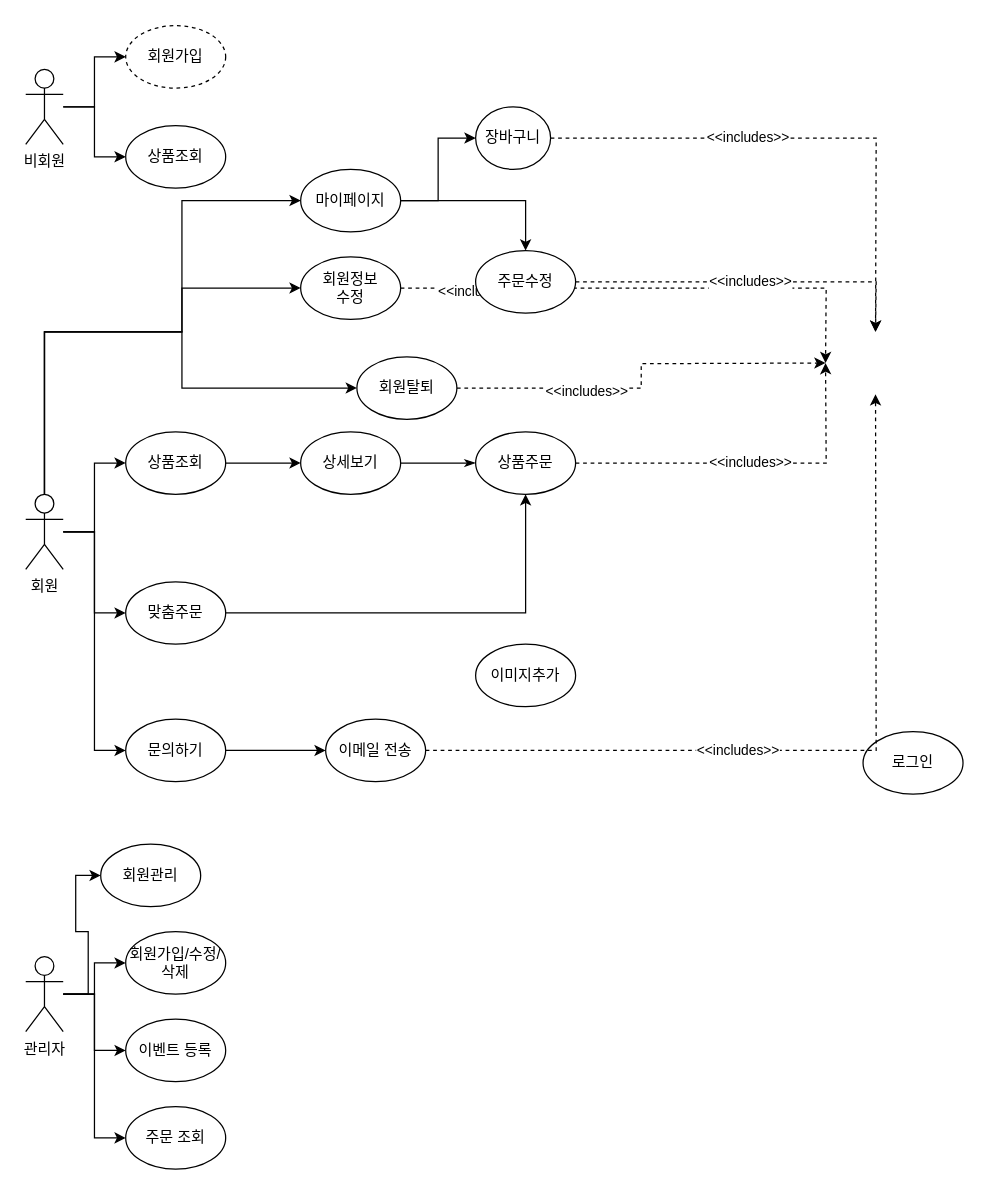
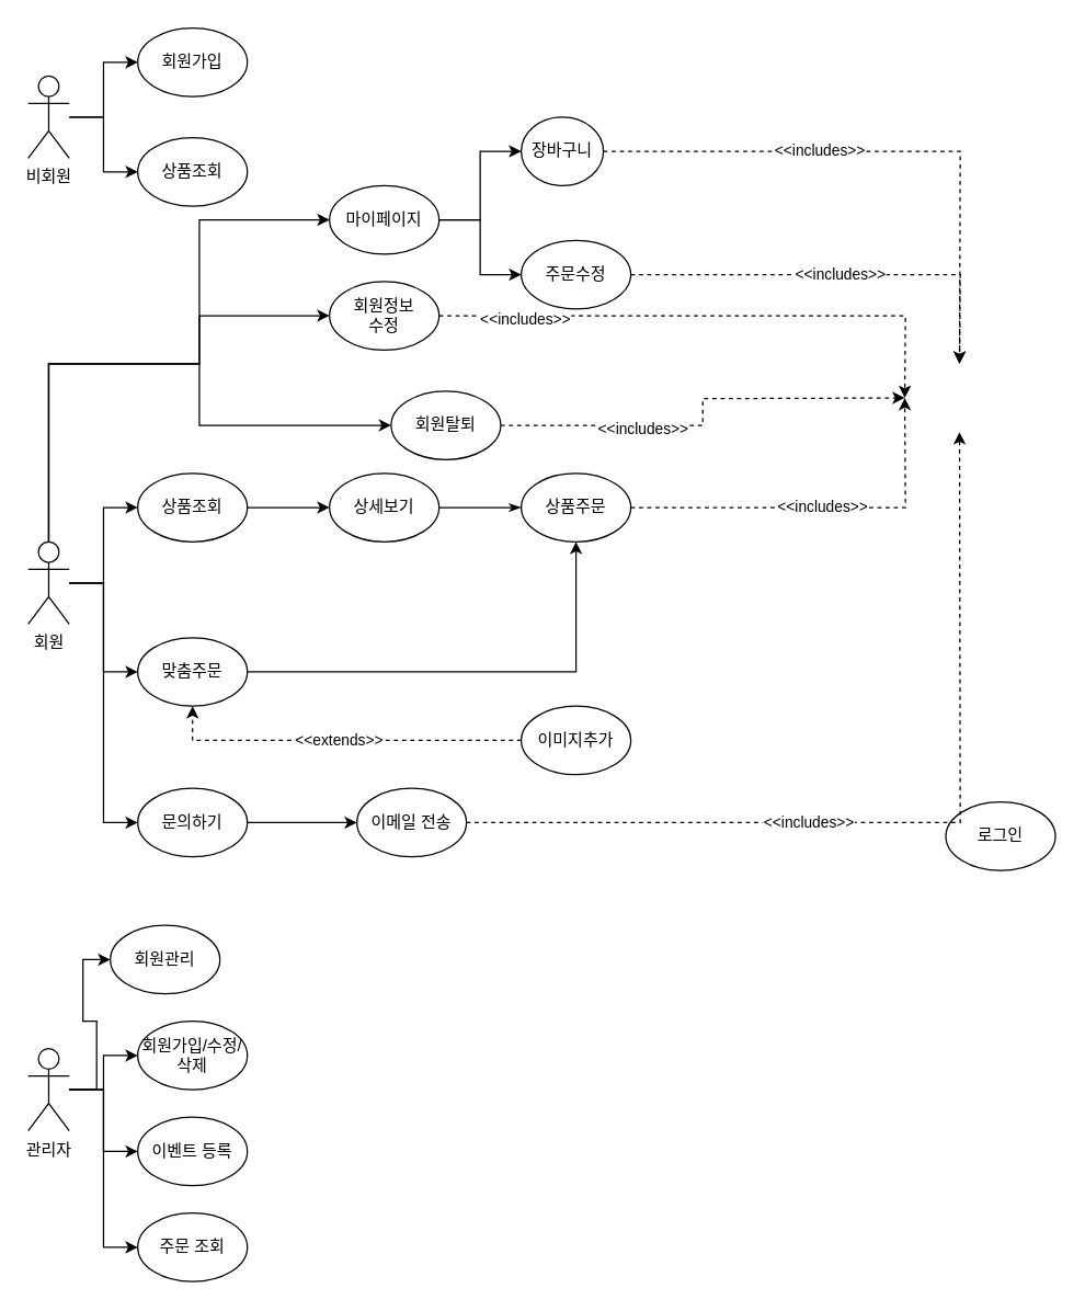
  <mxCell id="0" />
  <mxCell id="1" parent="0" />
  <mxCell id="2" style="edgeStyle=orthogonalEdgeStyle;rounded=0;orthogonalLoop=1;jettySize=auto;html=1;entryX=0;entryY=0.5;entryDx=0;entryDy=0;endArrow=classic;endFill=1;" edge="1" parent="1" source="4" target="31"><mxGeometry relative="1" as="geometry" /></mxCell>
  <mxCell id="3" style="edgeStyle=orthogonalEdgeStyle;rounded=0;orthogonalLoop=1;jettySize=auto;html=1;endArrow=classic;endFill=1;" edge="1" parent="1" source="4" target="22"><mxGeometry relative="1" as="geometry" /></mxCell>
  <mxCell id="4" value="비회원&lt;br&gt;" style="shape=umlActor;verticalLabelPosition=bottom;verticalAlign=top;html=1;outlineConnect=0;" vertex="1" parent="1"><mxGeometry x="20" y="55" width="30" height="60" as="geometry" /></mxCell>
  <mxCell id="5" style="edgeStyle=orthogonalEdgeStyle;rounded=0;orthogonalLoop=1;jettySize=auto;html=1;entryX=0;entryY=0.5;entryDx=0;entryDy=0;endArrow=classic;endFill=1;" edge="1" parent="1" source="9" target="21"><mxGeometry relative="1" as="geometry" /></mxCell>
  <mxCell id="6" style="edgeStyle=orthogonalEdgeStyle;rounded=0;orthogonalLoop=1;jettySize=auto;html=1;entryX=0;entryY=0.5;entryDx=0;entryDy=0;endArrow=classic;endFill=1;" edge="1" parent="1" source="9" target="20"><mxGeometry relative="1" as="geometry" /></mxCell>
  <mxCell id="7" style="edgeStyle=orthogonalEdgeStyle;rounded=0;orthogonalLoop=1;jettySize=auto;html=1;entryX=0;entryY=0.5;entryDx=0;entryDy=0;endArrow=classic;endFill=1;" edge="1" parent="1" source="9" target="19"><mxGeometry relative="1" as="geometry" /></mxCell>
  <mxCell id="8" style="edgeStyle=orthogonalEdgeStyle;rounded=0;orthogonalLoop=1;jettySize=auto;html=1;entryX=0;entryY=0.5;entryDx=0;entryDy=0;endArrow=classic;endFill=1;" edge="1" parent="1" source="9" target="39"><mxGeometry relative="1" as="geometry" /></mxCell>
  <mxCell id="9" value="관리자" style="shape=umlActor;verticalLabelPosition=bottom;verticalAlign=top;html=1;outlineConnect=0;" vertex="1" parent="1"><mxGeometry x="20" y="765" width="30" height="60" as="geometry" /></mxCell>
  <mxCell id="10" style="edgeStyle=orthogonalEdgeStyle;rounded=0;orthogonalLoop=1;jettySize=auto;html=1;entryX=0;entryY=0.5;entryDx=0;entryDy=0;" edge="1" parent="1" source="16" target="26"><mxGeometry relative="1" as="geometry" /></mxCell>
  <mxCell id="11" style="edgeStyle=orthogonalEdgeStyle;rounded=0;orthogonalLoop=1;jettySize=auto;html=1;entryX=0;entryY=0.5;entryDx=0;entryDy=0;" edge="1" parent="1" source="16" target="24"><mxGeometry relative="1" as="geometry" /></mxCell>
  <mxCell id="12" style="edgeStyle=orthogonalEdgeStyle;rounded=0;orthogonalLoop=1;jettySize=auto;html=1;entryX=0;entryY=0.5;entryDx=0;entryDy=0;" edge="1" parent="1" source="16" target="18"><mxGeometry relative="1" as="geometry" /></mxCell>
  <mxCell id="13" style="edgeStyle=orthogonalEdgeStyle;rounded=0;orthogonalLoop=1;jettySize=auto;html=1;entryX=0;entryY=0.5;entryDx=0;entryDy=0;endArrow=classic;endFill=1;" edge="1" parent="1" source="16" target="42"><mxGeometry relative="1" as="geometry"><Array as="points"><mxPoint x="35" y="265" /><mxPoint x="145" y="265" /><mxPoint x="145" y="160" /></Array></mxGeometry></mxCell>
  <mxCell id="14" style="edgeStyle=orthogonalEdgeStyle;rounded=0;orthogonalLoop=1;jettySize=auto;html=1;entryX=0;entryY=0.5;entryDx=0;entryDy=0;endArrow=classic;endFill=1;" edge="1" parent="1" source="16" target="34"><mxGeometry relative="1" as="geometry"><Array as="points"><mxPoint x="35" y="265" /><mxPoint x="145" y="265" /><mxPoint x="145" y="230" /></Array></mxGeometry></mxCell>
  <mxCell id="15" style="edgeStyle=orthogonalEdgeStyle;rounded=0;orthogonalLoop=1;jettySize=auto;html=1;entryX=0;entryY=0.5;entryDx=0;entryDy=0;endArrow=classic;endFill=1;" edge="1" parent="1" source="16" target="29"><mxGeometry relative="1" as="geometry"><Array as="points"><mxPoint x="35" y="265" /><mxPoint x="145" y="265" /><mxPoint x="145" y="310" /></Array></mxGeometry></mxCell>
  <mxCell id="16" value="회원" style="shape=umlActor;verticalLabelPosition=bottom;verticalAlign=top;html=1;outlineConnect=0;" vertex="1" parent="1"><mxGeometry x="20" y="395" width="30" height="60" as="geometry" /></mxCell>
  <mxCell id="17" value="" style="edgeStyle=orthogonalEdgeStyle;rounded=0;orthogonalLoop=1;jettySize=auto;html=1;endArrow=classic;endFill=1;" edge="1" parent="1" source="18" target="48"><mxGeometry relative="1" as="geometry" /></mxCell>
  <mxCell id="18" value="문의하기" style="ellipse;whiteSpace=wrap;html=1;" vertex="1" parent="1"><mxGeometry x="100" y="575" width="80" height="50" as="geometry" /></mxCell>
  <mxCell id="19" value="이벤트 등록" style="ellipse;whiteSpace=wrap;html=1;" vertex="1" parent="1"><mxGeometry x="100" y="815" width="80" height="50" as="geometry" /></mxCell>
  <mxCell id="20" value="회원가입/수정/삭제" style="ellipse;whiteSpace=wrap;html=1;" vertex="1" parent="1"><mxGeometry x="100" y="745" width="80" height="50" as="geometry" /></mxCell>
  <mxCell id="21" value="회원관리" style="ellipse;whiteSpace=wrap;html=1;" vertex="1" parent="1"><mxGeometry x="80" y="675" width="80" height="50" as="geometry" /></mxCell>
  <mxCell id="22" value="상품조회" style="ellipse;whiteSpace=wrap;html=1;" vertex="1" parent="1"><mxGeometry x="100" y="100" width="80" height="50" as="geometry" /></mxCell>
  <mxCell id="23" style="edgeStyle=orthogonalEdgeStyle;rounded=0;orthogonalLoop=1;jettySize=auto;html=1;entryX=0.5;entryY=1;entryDx=0;entryDy=0;endArrow=classic;endFill=1;" edge="1" parent="1" source="24" target="38"><mxGeometry relative="1" as="geometry" /></mxCell>
  <mxCell id="24" value="맞춤주문" style="ellipse;whiteSpace=wrap;html=1;" vertex="1" parent="1"><mxGeometry x="100" y="465" width="80" height="50" as="geometry" /></mxCell>
  <mxCell id="25" value="" style="edgeStyle=orthogonalEdgeStyle;rounded=0;orthogonalLoop=1;jettySize=auto;html=1;endArrow=classic;endFill=1;" edge="1" parent="1" source="26" target="36"><mxGeometry relative="1" as="geometry" /></mxCell>
  <mxCell id="26" value="상품조회&lt;br&gt;" style="ellipse;whiteSpace=wrap;html=1;" vertex="1" parent="1"><mxGeometry x="100" y="345" width="80" height="50" as="geometry" /></mxCell>
  <mxCell id="27" style="edgeStyle=orthogonalEdgeStyle;rounded=0;orthogonalLoop=1;jettySize=auto;html=1;entryX=0;entryY=0.5;entryDx=0;entryDy=0;dashed=1;endArrow=classic;endFill=1;" edge="1" parent="1" source="29"><mxGeometry relative="1" as="geometry"><mxPoint x="660" y="290" as="targetPoint" /></mxGeometry></mxCell>
  <mxCell id="28" value="&amp;lt;&amp;lt;includes&amp;gt;&amp;gt;" style="edgeLabel;html=1;align=center;verticalAlign=middle;resizable=0;points=[];" vertex="1" connectable="0" parent="27"><mxGeometry x="-0.344" y="-2" relative="1" as="geometry"><mxPoint as="offset" /></mxGeometry></mxCell>
  <mxCell id="29" value="회원탈퇴" style="ellipse;whiteSpace=wrap;html=1;" vertex="1" parent="1"><mxGeometry x="285" y="285" width="80" height="50" as="geometry" /></mxCell>
  <mxCell id="30" value="로그인" style="ellipse;whiteSpace=wrap;html=1;" vertex="1" parent="1"><mxGeometry x="690" y="585" width="80" height="50" as="geometry" /></mxCell>
- <mxCell id="31" value="회원가입" style="ellipse;whiteSpace=wrap;html=1;dashed=1;" vertex="1" parent="1"><mxGeometry x="100" width="80" height="50" as="geometry" y="20" /></mxCell>
+ <mxCell id="31" value="회원가입" style="ellipse;whiteSpace=wrap;html=1;" vertex="1" parent="1"><mxGeometry x="100" width="80" height="50" as="geometry" y="20" /></mxCell>
  <mxCell id="32" style="edgeStyle=orthogonalEdgeStyle;rounded=0;orthogonalLoop=1;jettySize=auto;html=1;entryX=0;entryY=0.5;entryDx=0;entryDy=0;dashed=1;endArrow=classic;endFill=1;" edge="1" parent="1" source="34"><mxGeometry relative="1" as="geometry"><mxPoint x="660" y="290" as="targetPoint" /></mxGeometry></mxCell>
  <mxCell id="33" value="&amp;lt;&amp;lt;includes&amp;gt;&amp;gt;" style="edgeLabel;html=1;align=center;verticalAlign=middle;resizable=0;points=[];" vertex="1" connectable="0" parent="32"><mxGeometry x="-0.69" y="-2" relative="1" as="geometry"><mxPoint as="offset" /></mxGeometry></mxCell>
  <mxCell id="34" value="회원정보&lt;br&gt;수정" style="ellipse;whiteSpace=wrap;html=1;" vertex="1" parent="1"><mxGeometry x="240" y="205" width="80" height="50" as="geometry" /></mxCell>
  <mxCell id="35" value="" style="edgeStyle=orthogonalEdgeStyle;rounded=0;orthogonalLoop=1;jettySize=auto;html=1;endArrow=classicThin;endFill=1;" edge="1" parent="1" source="36" target="38"><mxGeometry relative="1" as="geometry" /></mxCell>
  <mxCell id="36" value="상세보기" style="ellipse;whiteSpace=wrap;html=1;" vertex="1" parent="1"><mxGeometry x="240" y="345" width="80" height="50" as="geometry" /></mxCell>
  <mxCell id="37" value="&amp;lt;&amp;lt;includes&amp;gt;&amp;gt;" style="edgeStyle=orthogonalEdgeStyle;rounded=0;orthogonalLoop=1;jettySize=auto;html=1;entryX=0;entryY=0.5;entryDx=0;entryDy=0;endArrow=classic;endFill=1;dashed=1;" edge="1" parent="1" source="38"><mxGeometry relative="1" as="geometry"><mxPoint x="660" y="290" as="targetPoint" /></mxGeometry></mxCell>
  <mxCell id="38" value="상품주문" style="ellipse;whiteSpace=wrap;html=1;" vertex="1" parent="1"><mxGeometry x="380" y="345" width="80" height="50" as="geometry" /></mxCell>
  <mxCell id="39" value="주문 조회" style="ellipse;whiteSpace=wrap;html=1;" vertex="1" parent="1"><mxGeometry x="100" y="885" width="80" height="50" as="geometry" /></mxCell>
  <mxCell id="40" value="" style="edgeStyle=orthogonalEdgeStyle;rounded=0;orthogonalLoop=1;jettySize=auto;html=1;endArrow=classic;endFill=1;" edge="1" parent="1" source="42" target="44"><mxGeometry relative="1" as="geometry" /></mxCell>
  <mxCell id="41" value="" style="edgeStyle=orthogonalEdgeStyle;rounded=0;orthogonalLoop=1;jettySize=auto;html=1;endArrow=classic;endFill=1;" edge="1" parent="1" source="42" target="46"><mxGeometry relative="1" as="geometry" /></mxCell>
  <mxCell id="42" value="마이페이지" style="ellipse;whiteSpace=wrap;html=1;" vertex="1" parent="1"><mxGeometry x="240" y="135" width="80" height="50" as="geometry" /></mxCell>
  <mxCell id="43" value="&amp;lt;&amp;lt;includes&amp;gt;&amp;gt;" style="edgeStyle=orthogonalEdgeStyle;rounded=0;orthogonalLoop=1;jettySize=auto;html=1;endArrow=classic;endFill=1;dashed=1;" edge="1" parent="1" source="44"><mxGeometry x="-0.24" relative="1" as="geometry"><mxPoint x="700" y="265" as="targetPoint" /><mxPoint as="offset" /></mxGeometry></mxCell>
  <mxCell id="44" value="장바구니" style="ellipse;whiteSpace=wrap;html=1;" vertex="1" parent="1"><mxGeometry x="380" y="85" width="60" height="50" as="geometry" /></mxCell>
  <mxCell id="45" value="&amp;lt;&amp;lt;includes&amp;gt;&amp;gt;" style="edgeStyle=orthogonalEdgeStyle;rounded=0;orthogonalLoop=1;jettySize=auto;html=1;entryX=0.5;entryY=0;entryDx=0;entryDy=0;endArrow=classic;endFill=1;dashed=1;" edge="1" parent="1" source="46"><mxGeometry relative="1" as="geometry"><mxPoint x="700" y="265" as="targetPoint" /></mxGeometry></mxCell>
- <mxCell id="46" value="주문수정" style="ellipse;whiteSpace=wrap;html=1;" vertex="1" parent="1"><mxGeometry x="380" y="200" width="80" height="50" as="geometry" /></mxCell>
+ <mxCell id="46" value="주문수정" style="ellipse;whiteSpace=wrap;html=1;" vertex="1" parent="1"><mxGeometry x="380" y="175" width="80" height="50" as="geometry" /></mxCell>
  <mxCell id="47" value="&amp;lt;&amp;lt;includes&amp;gt;&amp;gt;" style="edgeStyle=orthogonalEdgeStyle;rounded=0;orthogonalLoop=1;jettySize=auto;html=1;entryX=0.5;entryY=1;entryDx=0;entryDy=0;endArrow=classic;endFill=1;dashed=1;" edge="1" parent="1" source="48"><mxGeometry x="-0.225" relative="1" as="geometry"><mxPoint as="offset" /><mxPoint x="700" y="315" as="targetPoint" /></mxGeometry></mxCell>
  <mxCell id="48" value="이메일 전송" style="ellipse;whiteSpace=wrap;html=1;" vertex="1" parent="1"><mxGeometry x="260" y="575" width="80" height="50" as="geometry" /></mxCell>
+ <mxCell id="49" value="&amp;lt;&amp;lt;extends&amp;gt;&amp;gt;" style="edgeStyle=orthogonalEdgeStyle;rounded=0;orthogonalLoop=1;jettySize=auto;html=1;entryX=0.5;entryY=1;entryDx=0;entryDy=0;endArrow=classic;endFill=1;dashed=1;" edge="1" parent="1" source="50" target="24"><mxGeometry relative="1" as="geometry" /></mxCell>
  <mxCell id="50" value="이미지추가" style="ellipse;whiteSpace=wrap;html=1;" vertex="1" parent="1"><mxGeometry x="380" y="515" width="80" height="50" as="geometry" /></mxCell>
